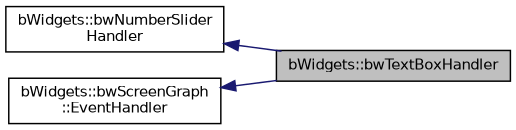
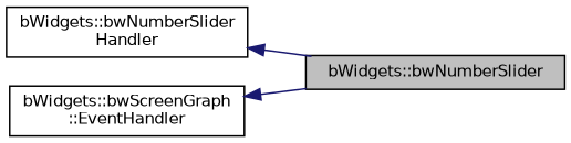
  digraph {
    rankdir=LR
    node [color=black fillcolor=white fontname=Helvetica fontsize=10 shape=record style=filled]
    edge [color=midnightblue dir=back fontname=Helvetica fontsize=10 labelfontname=Helvetica labelfontsize=10 style=solid]
-   n1 [fillcolor=grey75 fontcolor=black height=0.2 label="bWidgets::bwTextBoxHandler" width=0.4]
+   n1 [fillcolor=grey75 fontcolor=black height=0.2 label="bWidgets::bwNumberSlider" width=0.4]
    n2 [height=0.2 label="bWidgets::bwNumberSlider\lHandler" width=0.4]
    n3 [height=0.2 label="bWidgets::bwScreenGraph\l::EventHandler" width=0.4]
    n2 -> n1
    n3 -> n1
  }
